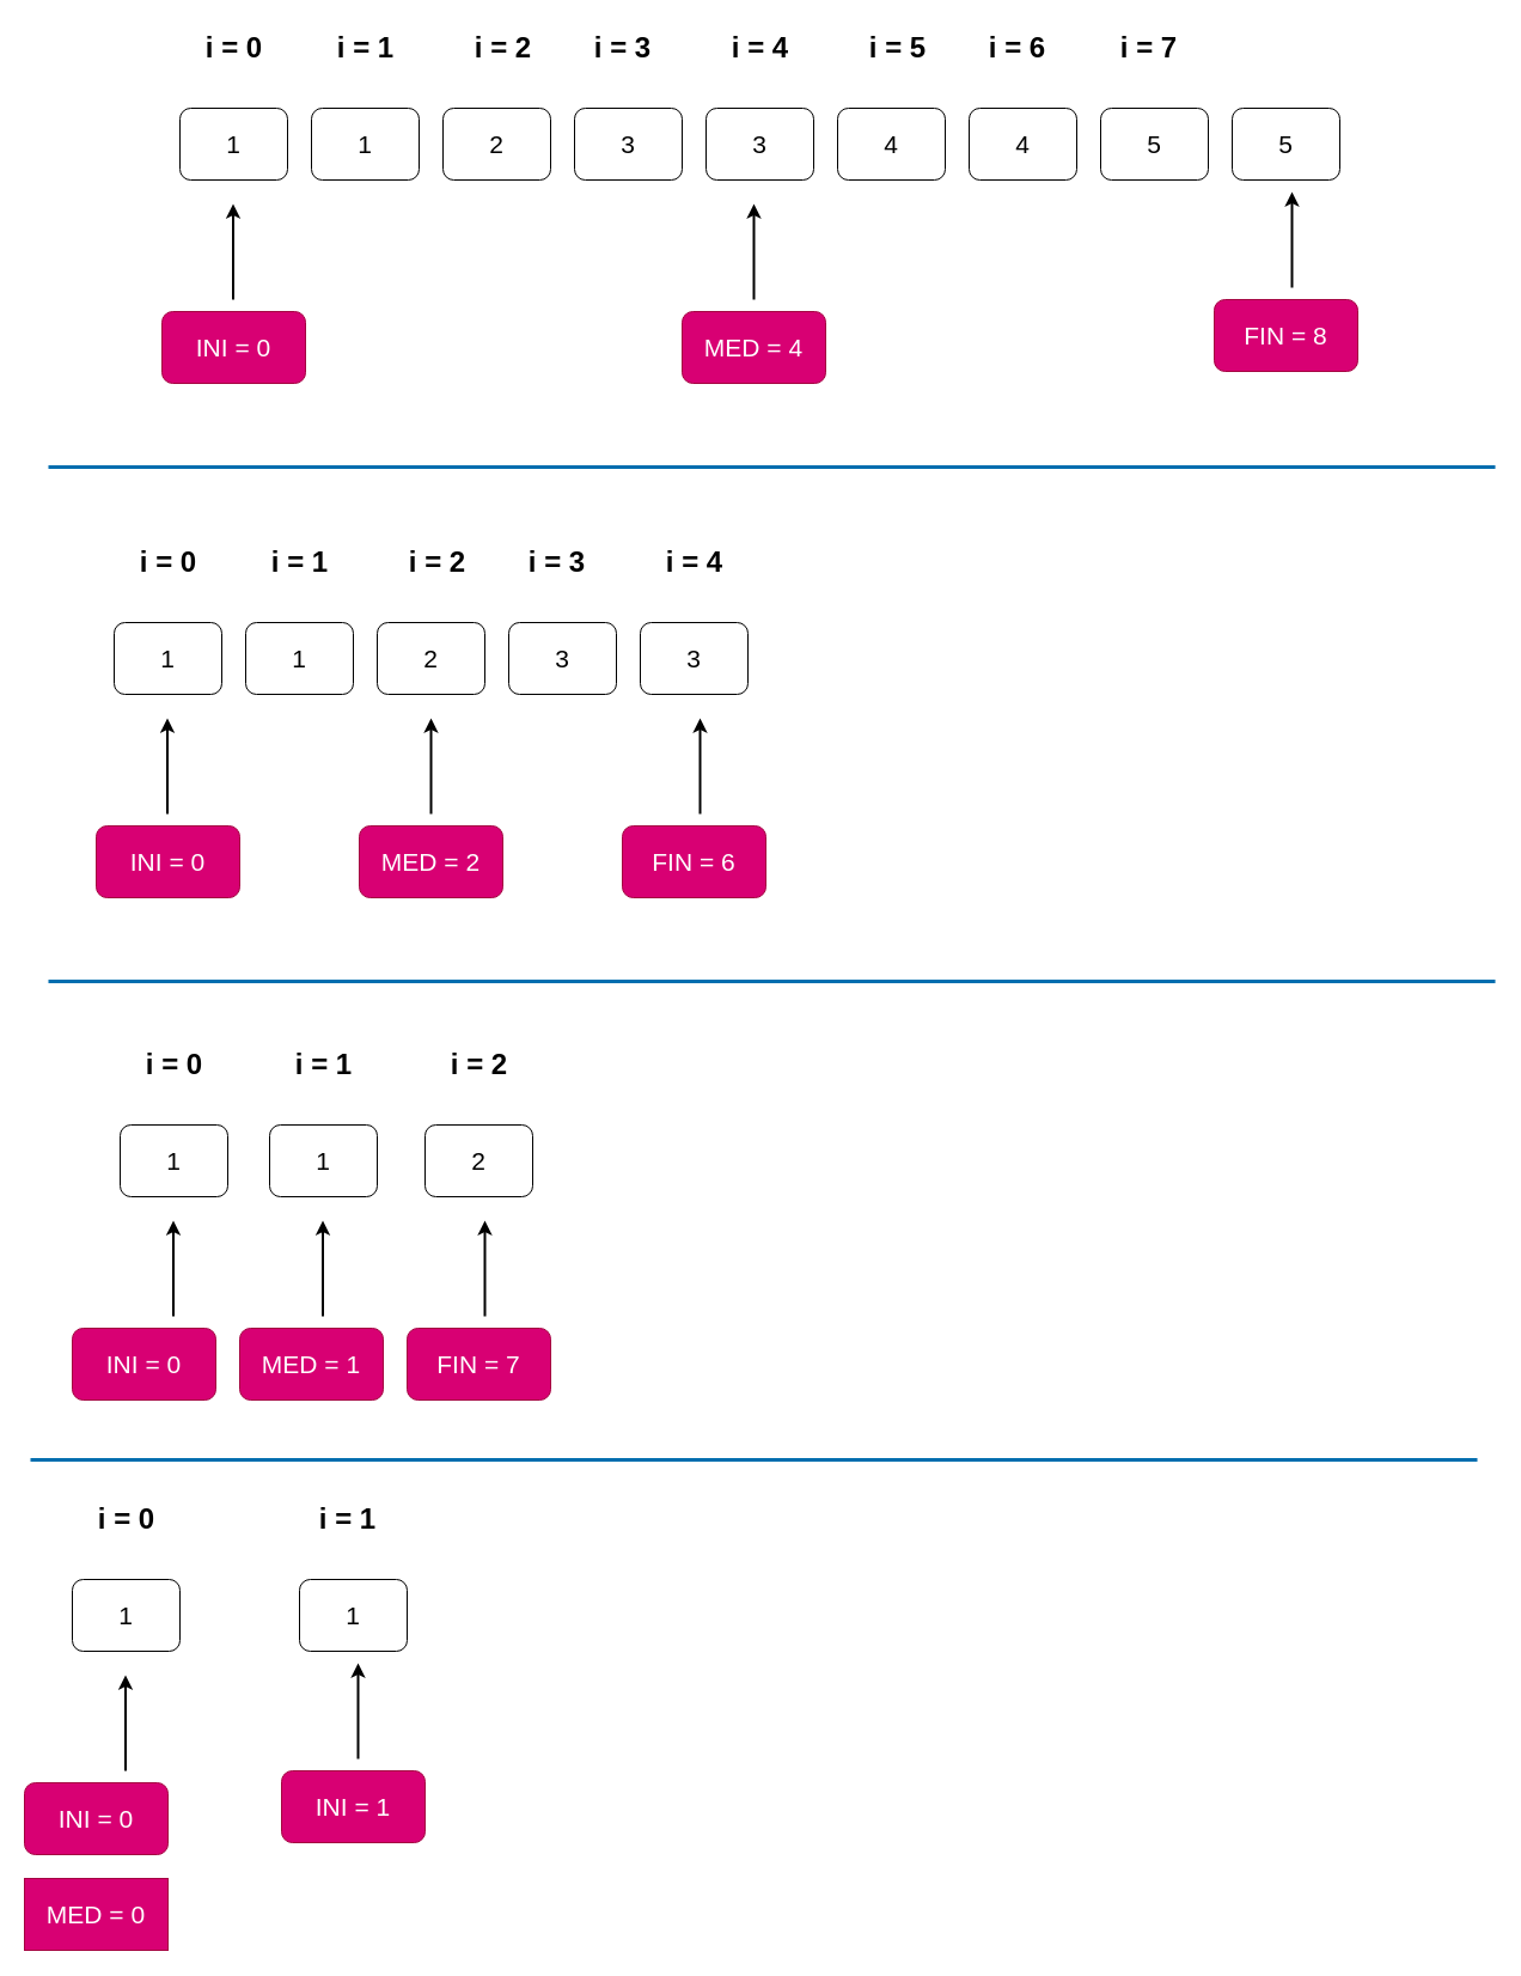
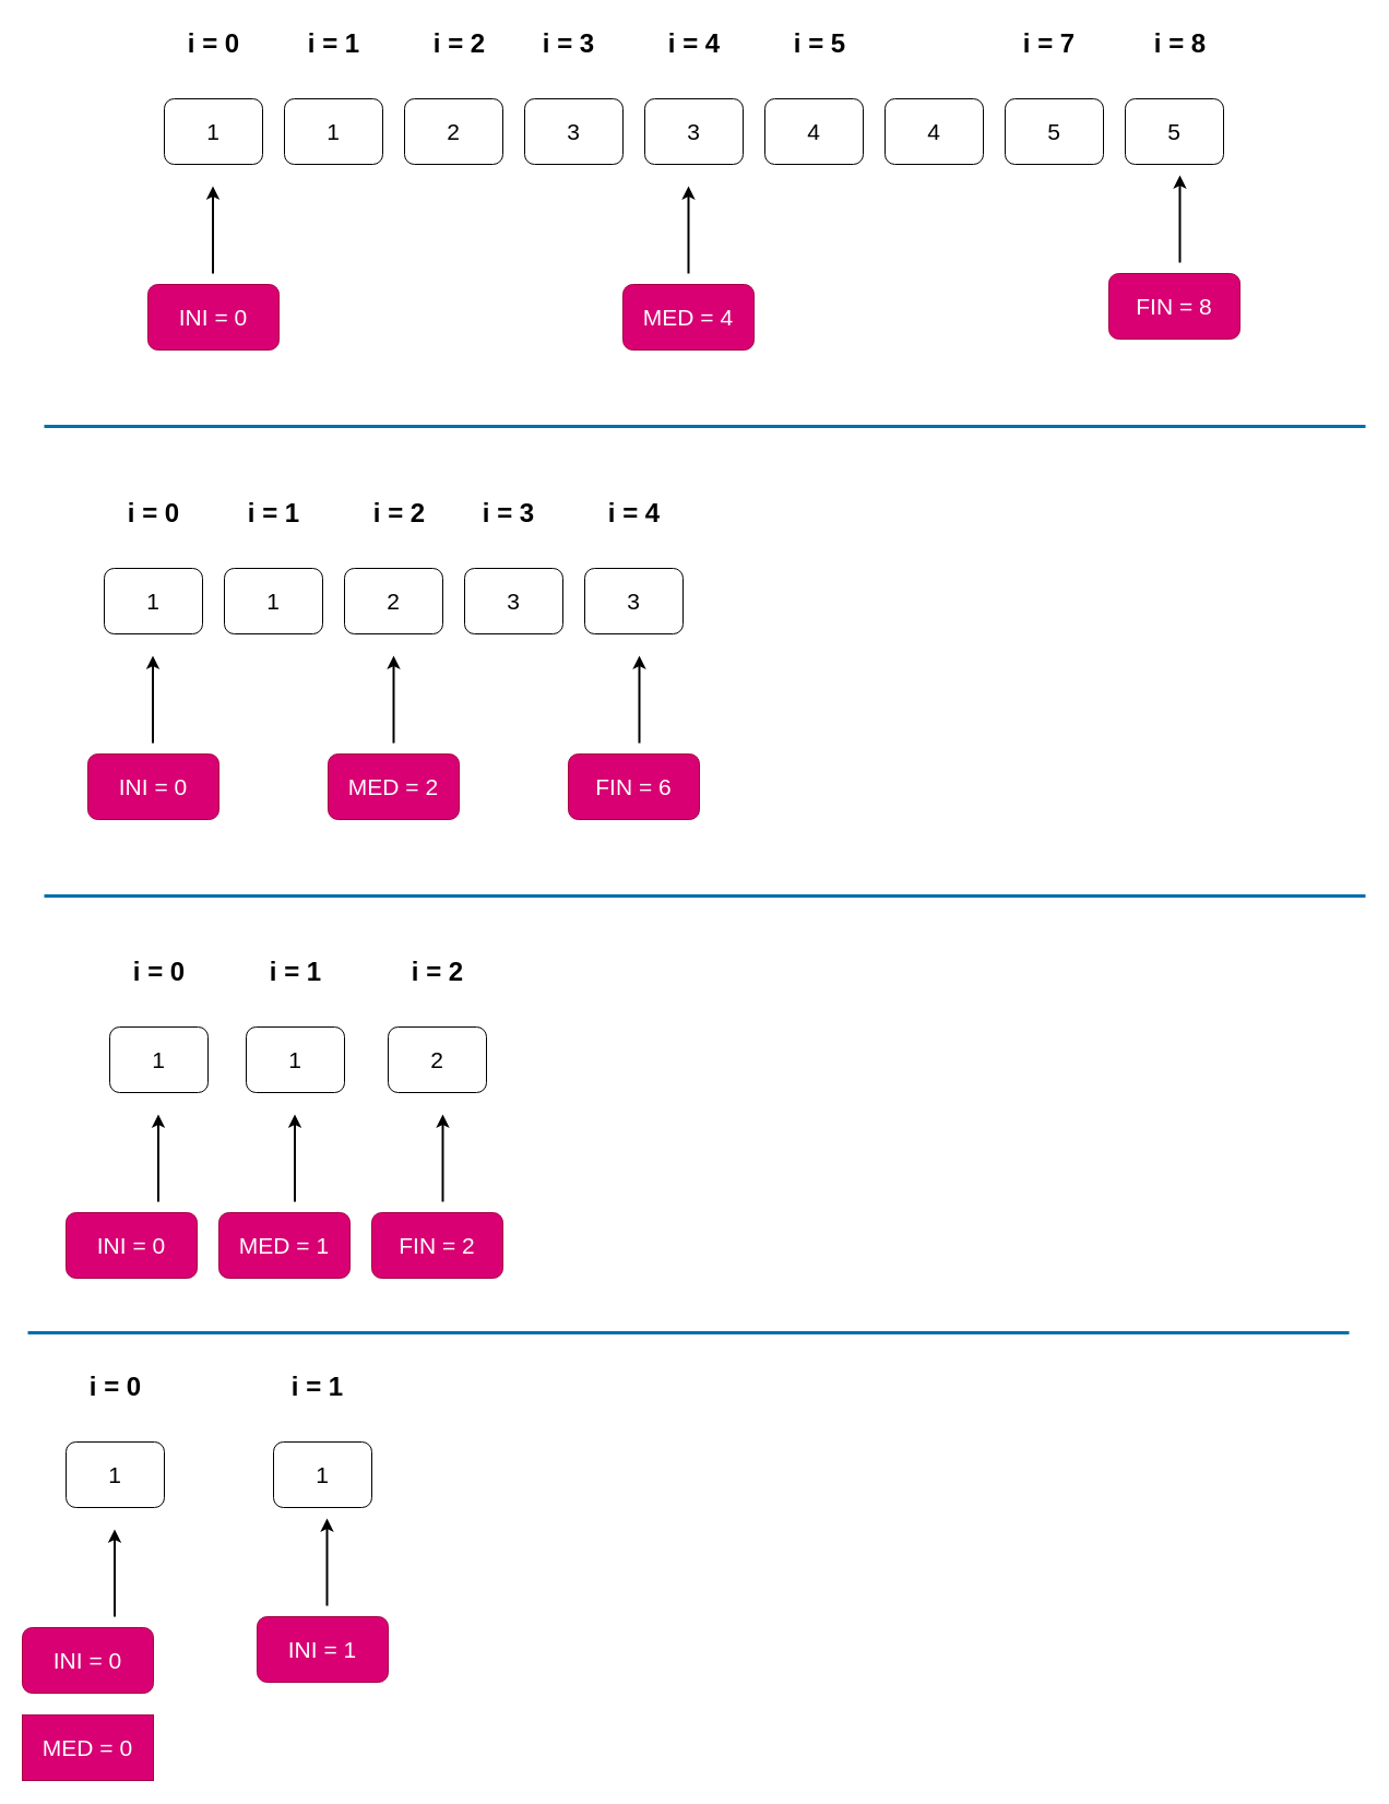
  <mxCell id="0" />
  <mxCell id="1" parent="0" />
  <mxCell id="2" value="&lt;font style=&quot;font-size: 21px;&quot;&gt;1&lt;/font&gt;" style="rounded=1;whiteSpace=wrap;html=1;" vertex="1" parent="1"><mxGeometry x="150" y="90" width="90" height="60" as="geometry" /></mxCell>
  <mxCell id="3" value="&lt;span style=&quot;font-size: 21px;&quot;&gt;1&lt;/span&gt;" style="rounded=1;whiteSpace=wrap;html=1;" vertex="1" parent="1"><mxGeometry x="260" y="90" width="90" height="60" as="geometry" /></mxCell>
  <mxCell id="4" value="&lt;span style=&quot;font-size: 21px;&quot;&gt;2&lt;/span&gt;" style="rounded=1;whiteSpace=wrap;html=1;" vertex="1" parent="1"><mxGeometry x="370" y="90" width="90" height="60" as="geometry" /></mxCell>
  <mxCell id="5" value="&lt;span style=&quot;font-size: 21px;&quot;&gt;3&lt;/span&gt;" style="rounded=1;whiteSpace=wrap;html=1;" vertex="1" parent="1"><mxGeometry x="480" y="90" width="90" height="60" as="geometry" /></mxCell>
  <mxCell id="6" value="&lt;span style=&quot;font-size: 21px;&quot;&gt;3&lt;/span&gt;" style="rounded=1;whiteSpace=wrap;html=1;" vertex="1" parent="1"><mxGeometry x="590" y="90" width="90" height="60" as="geometry" /></mxCell>
  <mxCell id="7" value="&lt;span style=&quot;font-size: 21px;&quot;&gt;4&lt;/span&gt;" style="rounded=1;whiteSpace=wrap;html=1;" vertex="1" parent="1"><mxGeometry x="700" y="90" width="90" height="60" as="geometry" /></mxCell>
  <mxCell id="8" value="&lt;span style=&quot;font-size: 21px;&quot;&gt;4&lt;/span&gt;" style="rounded=1;whiteSpace=wrap;html=1;" vertex="1" parent="1"><mxGeometry x="810" y="90" width="90" height="60" as="geometry" /></mxCell>
  <mxCell id="9" value="&lt;span style=&quot;font-size: 21px;&quot;&gt;5&lt;/span&gt;" style="rounded=1;whiteSpace=wrap;html=1;" vertex="1" parent="1"><mxGeometry x="920" y="90" width="90" height="60" as="geometry" /></mxCell>
  <mxCell id="10" value="&lt;span style=&quot;font-size: 21px;&quot;&gt;5&lt;/span&gt;" style="rounded=1;whiteSpace=wrap;html=1;" vertex="1" parent="1"><mxGeometry x="1030" y="90" width="90" height="60" as="geometry" /></mxCell>
  <mxCell id="11" value="" style="endArrow=classic;html=1;rounded=0;strokeWidth=2;" edge="1" parent="1"><mxGeometry width="50" height="50" relative="1" as="geometry"><mxPoint x="194.5" y="250" as="sourcePoint" /><mxPoint x="194.5" y="170" as="targetPoint" /></mxGeometry></mxCell>
  <mxCell id="12" value="" style="endArrow=classic;html=1;rounded=0;strokeWidth=2;" edge="1" parent="1"><mxGeometry width="50" height="50" relative="1" as="geometry"><mxPoint x="630" y="250" as="sourcePoint" /><mxPoint x="630" y="170" as="targetPoint" /></mxGeometry></mxCell>
  <mxCell id="13" value="" style="endArrow=classic;html=1;rounded=0;strokeWidth=2;" edge="1" parent="1"><mxGeometry width="50" height="50" relative="1" as="geometry"><mxPoint x="1080" y="240" as="sourcePoint" /><mxPoint x="1080" y="160" as="targetPoint" /></mxGeometry></mxCell>
  <mxCell id="14" value="i = 0" style="text;strokeColor=none;fillColor=none;html=1;fontSize=24;fontStyle=1;verticalAlign=middle;align=center;" vertex="1" parent="1"><mxGeometry x="145" y="20" width="100" height="40" as="geometry" /></mxCell>
+ <mxCell id="15" value="i = 8" style="text;strokeColor=none;fillColor=none;html=1;fontSize=24;fontStyle=1;verticalAlign=middle;align=center;" vertex="1" parent="1"><mxGeometry x="1030" y="20" width="100" height="40" as="geometry" /></mxCell>
  <mxCell id="16" value="&lt;font style=&quot;font-size: 21px;&quot;&gt;INI = 0&lt;/font&gt;" style="rounded=1;whiteSpace=wrap;html=1;fillColor=#d80073;fontColor=#ffffff;strokeColor=#A50040;" vertex="1" parent="1"><mxGeometry x="135" y="260" width="120" height="60" as="geometry" /></mxCell>
  <mxCell id="17" value="&lt;font style=&quot;font-size: 21px;&quot;&gt;MED = 4&lt;/font&gt;" style="rounded=1;whiteSpace=wrap;html=1;fillColor=#d80073;fontColor=#ffffff;strokeColor=#A50040;" vertex="1" parent="1"><mxGeometry x="570" y="260" width="120" height="60" as="geometry" /></mxCell>
  <mxCell id="18" value="&lt;font style=&quot;font-size: 21px;&quot;&gt;FIN = 8&lt;/font&gt;" style="rounded=1;whiteSpace=wrap;html=1;fillColor=#d80073;fontColor=#ffffff;strokeColor=#A50040;" vertex="1" parent="1"><mxGeometry x="1015" y="250" width="120" height="60" as="geometry" /></mxCell>
  <mxCell id="19" value="i = 1" style="text;strokeColor=none;fillColor=none;html=1;fontSize=24;fontStyle=1;verticalAlign=middle;align=center;" vertex="1" parent="1"><mxGeometry x="255" y="20" width="100" height="40" as="geometry" /></mxCell>
  <mxCell id="20" value="i = 2" style="text;strokeColor=none;fillColor=none;html=1;fontSize=24;fontStyle=1;verticalAlign=middle;align=center;" vertex="1" parent="1"><mxGeometry x="370" y="20" width="100" height="40" as="geometry" /></mxCell>
  <mxCell id="21" value="i = 3" style="text;strokeColor=none;fillColor=none;html=1;fontSize=24;fontStyle=1;verticalAlign=middle;align=center;" vertex="1" parent="1"><mxGeometry x="470" y="20" width="100" height="40" as="geometry" /></mxCell>
  <mxCell id="22" value="i = 4" style="text;strokeColor=none;fillColor=none;html=1;fontSize=24;fontStyle=1;verticalAlign=middle;align=center;" vertex="1" parent="1"><mxGeometry x="585" y="20" width="100" height="40" as="geometry" /></mxCell>
  <mxCell id="23" value="i = 5" style="text;strokeColor=none;fillColor=none;html=1;fontSize=24;fontStyle=1;verticalAlign=middle;align=center;" vertex="1" parent="1"><mxGeometry x="700" y="20" width="100" height="40" as="geometry" /></mxCell>
- <mxCell id="24" value="i = 6" style="text;strokeColor=none;fillColor=none;html=1;fontSize=24;fontStyle=1;verticalAlign=middle;align=center;" vertex="1" parent="1"><mxGeometry x="800" y="20" width="100" height="40" as="geometry" /></mxCell>
  <mxCell id="25" value="i = 7" style="text;strokeColor=none;fillColor=none;html=1;fontSize=24;fontStyle=1;verticalAlign=middle;align=center;" vertex="1" parent="1"><mxGeometry x="910" y="20" width="100" height="40" as="geometry" /></mxCell>
  <mxCell id="26" value="" style="endArrow=none;html=1;rounded=0;strokeWidth=3;fillColor=#1ba1e2;strokeColor=#006EAF;" edge="1" parent="1"><mxGeometry width="50" height="50" relative="1" as="geometry"><mxPoint x="40" y="390" as="sourcePoint" /><mxPoint x="1250" y="390" as="targetPoint" /></mxGeometry></mxCell>
  <mxCell id="27" value="&lt;font style=&quot;font-size: 21px;&quot;&gt;1&lt;/font&gt;" style="rounded=1;whiteSpace=wrap;html=1;" vertex="1" parent="1"><mxGeometry x="95" y="520" width="90" height="60" as="geometry" /></mxCell>
  <mxCell id="28" value="&lt;span style=&quot;font-size: 21px;&quot;&gt;1&lt;/span&gt;" style="rounded=1;whiteSpace=wrap;html=1;" vertex="1" parent="1"><mxGeometry x="205" y="520" width="90" height="60" as="geometry" /></mxCell>
  <mxCell id="29" value="&lt;span style=&quot;font-size: 21px;&quot;&gt;2&lt;/span&gt;" style="rounded=1;whiteSpace=wrap;html=1;" vertex="1" parent="1"><mxGeometry x="315" y="520" width="90" height="60" as="geometry" /></mxCell>
  <mxCell id="30" value="&lt;span style=&quot;font-size: 21px;&quot;&gt;3&lt;/span&gt;" style="rounded=1;whiteSpace=wrap;html=1;" vertex="1" parent="1"><mxGeometry x="425" y="520" width="90" height="60" as="geometry" /></mxCell>
  <mxCell id="31" value="&lt;span style=&quot;font-size: 21px;&quot;&gt;3&lt;/span&gt;" style="rounded=1;whiteSpace=wrap;html=1;" vertex="1" parent="1"><mxGeometry x="535" y="520" width="90" height="60" as="geometry" /></mxCell>
  <mxCell id="32" value="" style="endArrow=classic;html=1;rounded=0;strokeWidth=2;" edge="1" parent="1"><mxGeometry width="50" height="50" relative="1" as="geometry"><mxPoint x="139.5" y="680" as="sourcePoint" /><mxPoint x="139.5" y="600" as="targetPoint" /></mxGeometry></mxCell>
  <mxCell id="33" value="" style="endArrow=classic;html=1;rounded=0;strokeWidth=2;" edge="1" parent="1"><mxGeometry width="50" height="50" relative="1" as="geometry"><mxPoint x="360" y="680" as="sourcePoint" /><mxPoint x="360" y="600" as="targetPoint" /></mxGeometry></mxCell>
  <mxCell id="34" value="i = 0" style="text;strokeColor=none;fillColor=none;html=1;fontSize=24;fontStyle=1;verticalAlign=middle;align=center;" vertex="1" parent="1"><mxGeometry x="90" y="450" width="100" height="40" as="geometry" /></mxCell>
  <mxCell id="35" value="&lt;font style=&quot;font-size: 21px;&quot;&gt;INI = 0&lt;/font&gt;" style="rounded=1;whiteSpace=wrap;html=1;fillColor=#d80073;fontColor=#ffffff;strokeColor=#A50040;" vertex="1" parent="1"><mxGeometry x="80" y="690" width="120" height="60" as="geometry" /></mxCell>
  <mxCell id="36" value="&lt;font style=&quot;font-size: 21px;&quot;&gt;MED = 2&lt;/font&gt;" style="rounded=1;whiteSpace=wrap;html=1;fillColor=#d80073;fontColor=#ffffff;strokeColor=#A50040;" vertex="1" parent="1"><mxGeometry x="300" y="690" width="120" height="60" as="geometry" /></mxCell>
  <mxCell id="37" value="i = 1" style="text;strokeColor=none;fillColor=none;html=1;fontSize=24;fontStyle=1;verticalAlign=middle;align=center;" vertex="1" parent="1"><mxGeometry x="200" y="450" width="100" height="40" as="geometry" /></mxCell>
  <mxCell id="38" value="i = 2" style="text;strokeColor=none;fillColor=none;html=1;fontSize=24;fontStyle=1;verticalAlign=middle;align=center;" vertex="1" parent="1"><mxGeometry x="315" y="450" width="100" height="40" as="geometry" /></mxCell>
  <mxCell id="39" value="i = 3" style="text;strokeColor=none;fillColor=none;html=1;fontSize=24;fontStyle=1;verticalAlign=middle;align=center;" vertex="1" parent="1"><mxGeometry x="415" y="450" width="100" height="40" as="geometry" /></mxCell>
  <mxCell id="40" value="i = 4" style="text;strokeColor=none;fillColor=none;html=1;fontSize=24;fontStyle=1;verticalAlign=middle;align=center;" vertex="1" parent="1"><mxGeometry x="530" y="450" width="100" height="40" as="geometry" /></mxCell>
  <mxCell id="41" value="" style="endArrow=classic;html=1;rounded=0;strokeWidth=2;" edge="1" parent="1"><mxGeometry width="50" height="50" relative="1" as="geometry"><mxPoint x="585" y="680" as="sourcePoint" /><mxPoint x="585" y="600" as="targetPoint" /></mxGeometry></mxCell>
  <mxCell id="42" value="&lt;font style=&quot;font-size: 21px;&quot;&gt;FIN = 6&lt;/font&gt;" style="rounded=1;whiteSpace=wrap;html=1;fillColor=#d80073;fontColor=#ffffff;strokeColor=#A50040;" vertex="1" parent="1"><mxGeometry x="520" y="690" width="120" height="60" as="geometry" /></mxCell>
  <mxCell id="43" value="" style="endArrow=none;html=1;rounded=0;strokeWidth=3;fillColor=#1ba1e2;strokeColor=#006EAF;" edge="1" parent="1"><mxGeometry width="50" height="50" relative="1" as="geometry"><mxPoint x="40" y="820" as="sourcePoint" /><mxPoint x="1250" y="820" as="targetPoint" /></mxGeometry></mxCell>
  <mxCell id="44" value="&lt;font style=&quot;font-size: 21px;&quot;&gt;1&lt;/font&gt;" style="rounded=1;whiteSpace=wrap;html=1;" vertex="1" parent="1"><mxGeometry x="100" y="940" width="90" height="60" as="geometry" /></mxCell>
  <mxCell id="45" value="&lt;span style=&quot;font-size: 21px;&quot;&gt;1&lt;/span&gt;" style="rounded=1;whiteSpace=wrap;html=1;" vertex="1" parent="1"><mxGeometry x="225" y="940" width="90" height="60" as="geometry" /></mxCell>
  <mxCell id="46" value="&lt;span style=&quot;font-size: 21px;&quot;&gt;2&lt;/span&gt;" style="rounded=1;whiteSpace=wrap;html=1;" vertex="1" parent="1"><mxGeometry x="355" y="940" width="90" height="60" as="geometry" /></mxCell>
  <mxCell id="47" value="" style="endArrow=classic;html=1;rounded=0;strokeWidth=2;" edge="1" parent="1"><mxGeometry width="50" height="50" relative="1" as="geometry"><mxPoint x="144.5" y="1100" as="sourcePoint" /><mxPoint x="144.5" y="1020" as="targetPoint" /></mxGeometry></mxCell>
  <mxCell id="48" value="" style="endArrow=classic;html=1;rounded=0;strokeWidth=2;" edge="1" parent="1"><mxGeometry width="50" height="50" relative="1" as="geometry"><mxPoint x="269.5" y="1100" as="sourcePoint" /><mxPoint x="269.5" y="1020" as="targetPoint" /></mxGeometry></mxCell>
  <mxCell id="49" value="i = 0" style="text;strokeColor=none;fillColor=none;html=1;fontSize=24;fontStyle=1;verticalAlign=middle;align=center;" vertex="1" parent="1"><mxGeometry x="95" y="870" width="100" height="40" as="geometry" /></mxCell>
  <mxCell id="50" value="&lt;font style=&quot;font-size: 21px;&quot;&gt;INI = 0&lt;/font&gt;" style="rounded=1;whiteSpace=wrap;html=1;fillColor=#d80073;fontColor=#ffffff;strokeColor=#A50040;" vertex="1" parent="1"><mxGeometry x="60" y="1110" width="120" height="60" as="geometry" /></mxCell>
  <mxCell id="51" value="&lt;font style=&quot;font-size: 21px;&quot;&gt;MED = 1&lt;/font&gt;" style="rounded=1;whiteSpace=wrap;html=1;fillColor=#d80073;fontColor=#ffffff;strokeColor=#A50040;" vertex="1" parent="1"><mxGeometry x="200" y="1110" width="120" height="60" as="geometry" /></mxCell>
  <mxCell id="52" value="i = 1" style="text;strokeColor=none;fillColor=none;html=1;fontSize=24;fontStyle=1;verticalAlign=middle;align=center;" vertex="1" parent="1"><mxGeometry x="220" y="870" width="100" height="40" as="geometry" /></mxCell>
  <mxCell id="53" value="i = 2" style="text;strokeColor=none;fillColor=none;html=1;fontSize=24;fontStyle=1;verticalAlign=middle;align=center;" vertex="1" parent="1"><mxGeometry x="350" y="870" width="100" height="40" as="geometry" /></mxCell>
  <mxCell id="54" value="" style="endArrow=classic;html=1;rounded=0;strokeWidth=2;" edge="1" parent="1"><mxGeometry width="50" height="50" relative="1" as="geometry"><mxPoint x="405" y="1100" as="sourcePoint" /><mxPoint x="405" y="1020" as="targetPoint" /></mxGeometry></mxCell>
- <mxCell id="55" value="&lt;font style=&quot;font-size: 21px;&quot;&gt;FIN = 7&lt;/font&gt;" style="rounded=1;whiteSpace=wrap;html=1;fillColor=#d80073;fontColor=#ffffff;strokeColor=#A50040;" vertex="1" parent="1"><mxGeometry x="340" y="1110" width="120" height="60" as="geometry" /></mxCell>
+ <mxCell id="55" value="&lt;font style=&quot;font-size: 21px;&quot;&gt;FIN = 2&lt;/font&gt;" style="rounded=1;whiteSpace=wrap;html=1;fillColor=#d80073;fontColor=#ffffff;strokeColor=#A50040;" vertex="1" parent="1"><mxGeometry x="340" y="1110" width="120" height="60" as="geometry" /></mxCell>
  <mxCell id="56" value="" style="endArrow=none;html=1;rounded=0;strokeWidth=3;fillColor=#1ba1e2;strokeColor=#006EAF;" edge="1" parent="1"><mxGeometry width="50" height="50" relative="1" as="geometry"><mxPoint x="25" y="1220" as="sourcePoint" /><mxPoint x="1235" y="1220" as="targetPoint" /></mxGeometry></mxCell>
  <mxCell id="57" value="&lt;font style=&quot;font-size: 21px;&quot;&gt;1&lt;/font&gt;" style="rounded=1;whiteSpace=wrap;html=1;" vertex="1" parent="1"><mxGeometry x="60" y="1320" width="90" height="60" as="geometry" /></mxCell>
  <mxCell id="58" value="&lt;span style=&quot;font-size: 21px;&quot;&gt;1&lt;/span&gt;" style="rounded=1;whiteSpace=wrap;html=1;" vertex="1" parent="1"><mxGeometry x="250" y="1320" width="90" height="60" as="geometry" /></mxCell>
  <mxCell id="59" value="" style="endArrow=classic;html=1;rounded=0;strokeWidth=2;" edge="1" parent="1"><mxGeometry width="50" height="50" relative="1" as="geometry"><mxPoint x="104.5" y="1480" as="sourcePoint" /><mxPoint x="104.5" y="1400" as="targetPoint" /></mxGeometry></mxCell>
  <mxCell id="60" value="" style="endArrow=classic;html=1;rounded=0;strokeWidth=2;" edge="1" parent="1"><mxGeometry width="50" height="50" relative="1" as="geometry"><mxPoint x="299" y="1470" as="sourcePoint" /><mxPoint x="299" y="1390" as="targetPoint" /></mxGeometry></mxCell>
  <mxCell id="61" value="i = 0" style="text;strokeColor=none;fillColor=none;html=1;fontSize=24;fontStyle=1;verticalAlign=middle;align=center;" vertex="1" parent="1"><mxGeometry x="55" y="1250" width="100" height="40" as="geometry" /></mxCell>
  <mxCell id="62" value="&lt;font style=&quot;font-size: 21px;&quot;&gt;INI = 0&lt;/font&gt;" style="rounded=1;whiteSpace=wrap;html=1;fillColor=#d80073;fontColor=#ffffff;strokeColor=#A50040;" vertex="1" parent="1"><mxGeometry x="20" y="1490" width="120" height="60" as="geometry" /></mxCell>
  <mxCell id="63" value="&lt;font style=&quot;font-size: 21px;&quot;&gt;MED = 0&lt;/font&gt;" style="whiteSpace=wrap;html=1;fillColor=#d80073;fontColor=#ffffff;strokeColor=#A50040;rounded=0;" vertex="1" parent="1"><mxGeometry x="20" y="1570" width="120" height="60" as="geometry" /></mxCell>
  <mxCell id="64" value="i = 1" style="text;strokeColor=none;fillColor=none;html=1;fontSize=24;fontStyle=1;verticalAlign=middle;align=center;" vertex="1" parent="1"><mxGeometry x="240" y="1250" width="100" height="40" as="geometry" /></mxCell>
  <mxCell id="65" value="&lt;font style=&quot;font-size: 21px;&quot;&gt;INI = 1&lt;/font&gt;" style="rounded=1;whiteSpace=wrap;html=1;fillColor=#d80073;fontColor=#ffffff;strokeColor=#A50040;" vertex="1" parent="1"><mxGeometry x="235" y="1480" width="120" height="60" as="geometry" /></mxCell>
